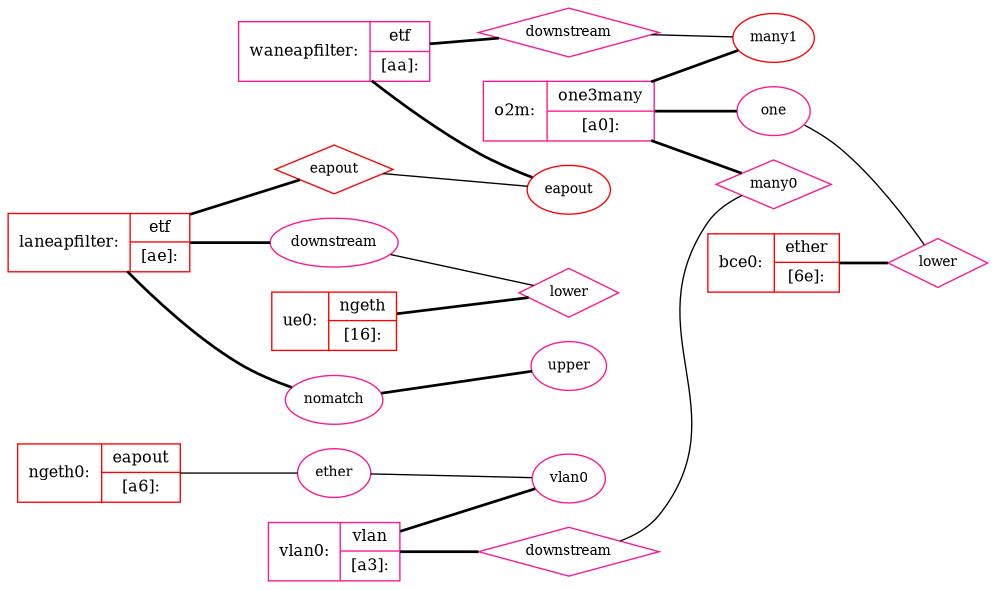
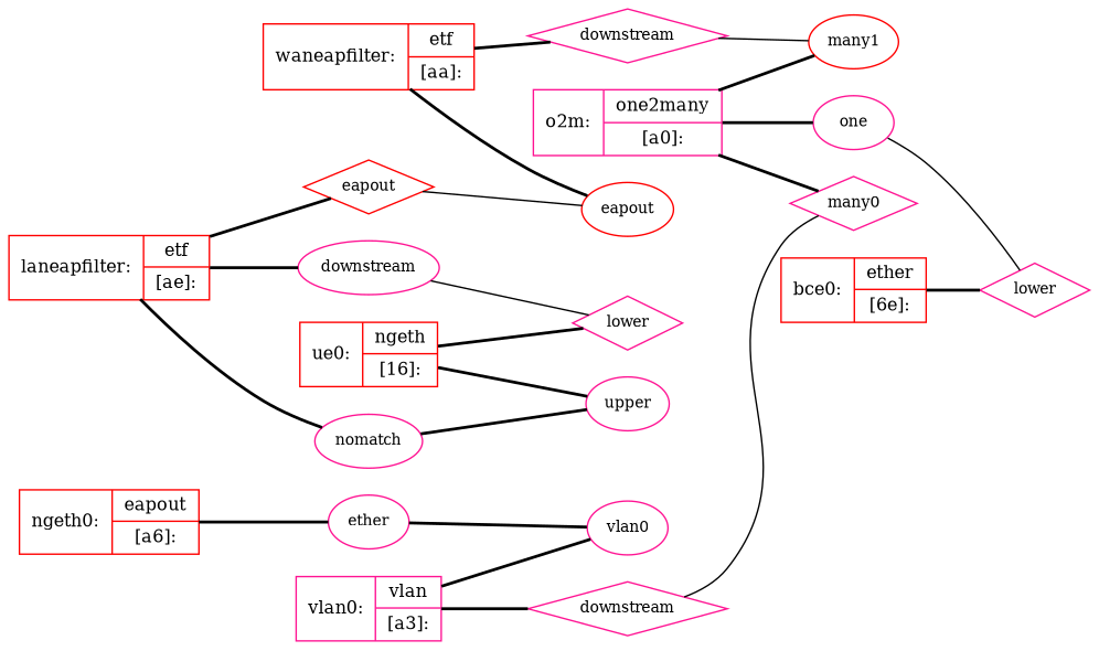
  graph {
    rankdir=LR
    node [color=deeppink fontsize=10 shape=ellipse]
    edge [style=bold weight=2.0]
-   n1 [fontsize=12 label="{o2m:|{one3many|[a0]:}}" shape=record]
+   n1 [fontsize=12 label="{o2m:|{one2many|[a0]:}}" shape=record]
    n2 [color=red label=many1]
    n3 [label=many0 shape=diamond]
    n4 [label=one]
    n5 [fontsize=12 label="{vlan0:|{vlan|[a3]:}}" shape=record]
    n6 [label=vlan0]
    n7 [label=downstream shape=diamond]
    n8 [color=red fontsize=12 label="{ngeth0:|{eapout|[a6]:}}" shape=record]
    n9 [label=ether]
-   n10 [fontsize=12 label="{waneapfilter:|{etf|[aa]:}}" shape=record]
+   n10 [color=red fontsize=12 label="{waneapfilter:|{etf|[aa]:}}" shape=record]
    n11 [color=red label=eapout]
    n12 [label=downstream shape=diamond]
    n13 [color=red fontsize=12 label="{laneapfilter:|{etf|[ae]:}}" shape=record]
    n14 [color=red label=eapout shape=diamond]
    n15 [label=nomatch]
    n16 [label=downstream]
    n17 [color=red fontsize=12 label="{bce0:|{ether|[6e]:}}" shape=record]
    n18 [label=lower shape=diamond]
    n19 [color=red fontsize=12 label="{ue0:|{ngeth|[16]:}}" shape=record]
    n20 [label=upper]
    n21 [label=lower shape=diamond]
    subgraph sub_1 {
      n1
      n2
      n3
      n4
    }
    subgraph sub_2 {
      n5
      n6
      n7
    }
    subgraph sub_3 {
      n8
      n9
    }
    subgraph sub_4 {
      n10
      n11
      n12
    }
    subgraph sub_5 {
      n13
      n14
      n15
      n16
    }
    subgraph sub_6 {
      n17
      n18
    }
    subgraph sub_7 {
      n19
      n20
      n21
    }
    n1 -- n2
    n1 -- n3
    n1 -- n4
    n4 -- n18 [weight=1.0 style=""]
    n5 -- n6
    n5 -- n7
    n7 -- n3 [weight=1.0 style=""]
-   n8 -- n9 [style=solid]
-   n9 -- n6 [weight=1.0 style=""]
+   n8 -- n9
+   n9 -- n6 [weight=1.0]
    n10 -- n11
    n10 -- n12
    n12 -- n2 [weight=1.0 style=""]
    n13 -- n14
    n13 -- n15
    n13 -- n16
    n14 -- n11 [weight=1.0 style=""]
    n15 -- n20 [weight=1.0]
    n16 -- n21 [weight=1.0 style=""]
    n17 -- n18
+   n19 -- n20
    n19 -- n21
  }
